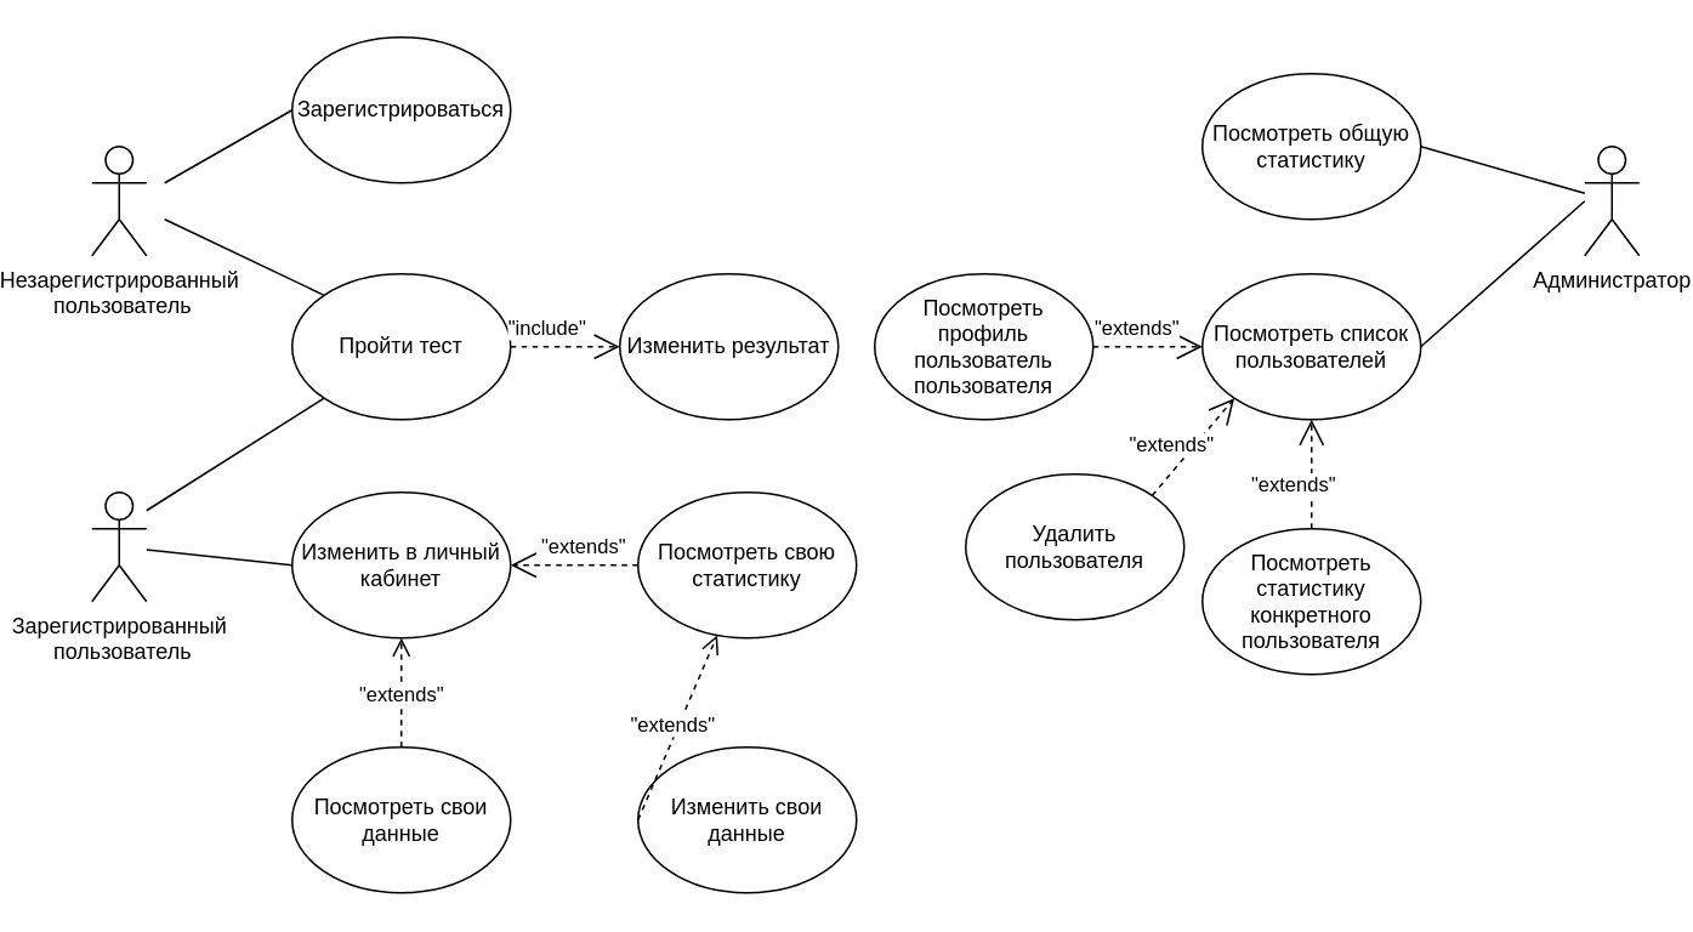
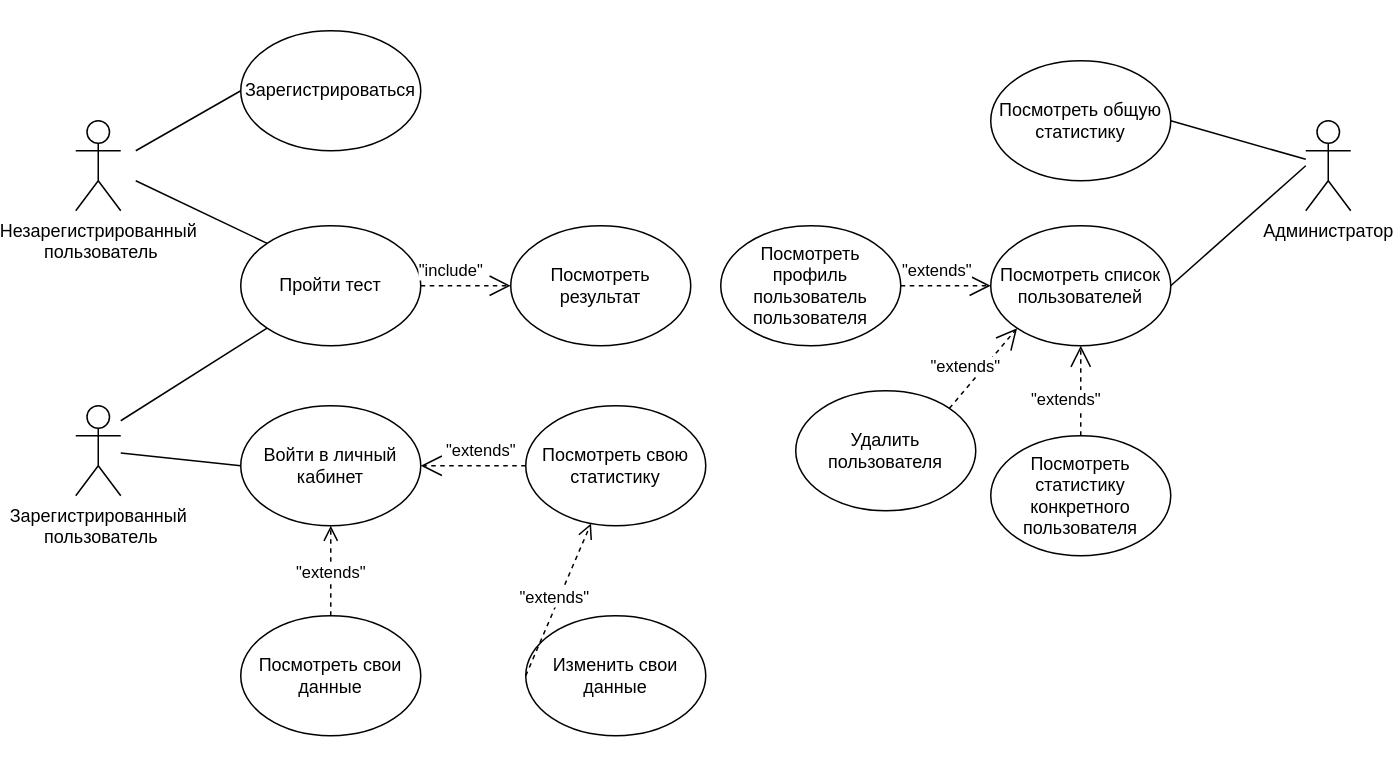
  <mxCell id="0" />
  <mxCell id="1" parent="0" />
- <mxCell id="2" value="Изменить в личный кабинет" style="ellipse;whiteSpace=wrap;html=1;" vertex="1" parent="1"><mxGeometry x="130" y="270" width="120" height="80" as="geometry" /></mxCell>
+ <mxCell id="2" value="Войти в личный кабинет" style="ellipse;whiteSpace=wrap;html=1;" vertex="1" parent="1"><mxGeometry x="130" y="270" width="120" height="80" as="geometry" /></mxCell>
  <mxCell id="3" value="Посмотреть свою статистику" style="ellipse;whiteSpace=wrap;html=1;" vertex="1" parent="1"><mxGeometry x="320" y="270" width="120" height="80" as="geometry" /></mxCell>
  <mxCell id="4" value="Зарегистрироваться" style="ellipse;whiteSpace=wrap;html=1;" vertex="1" parent="1"><mxGeometry x="130" y="20" width="120" height="80" as="geometry" /></mxCell>
  <mxCell id="5" value="Посмотреть общую статистику" style="ellipse;whiteSpace=wrap;html=1;" vertex="1" parent="1"><mxGeometry x="630" y="40" width="120" height="80" as="geometry" /></mxCell>
  <mxCell id="6" value="Незарегистрированный&lt;br&gt;&amp;nbsp;пользователь" style="shape=umlActor;verticalLabelPosition=bottom;verticalAlign=top;html=1;outlineConnect=0;" vertex="1" parent="1"><mxGeometry x="20" y="80" width="30" height="60" as="geometry" /></mxCell>
  <mxCell id="7" value="Зарегистрированный&lt;br&gt;&amp;nbsp;пользователь" style="shape=umlActor;verticalLabelPosition=bottom;verticalAlign=top;html=1;outlineConnect=0;" vertex="1" parent="1"><mxGeometry x="20" y="270" width="30" height="60" as="geometry" /></mxCell>
  <mxCell id="8" value="Администратор" style="shape=umlActor;verticalLabelPosition=bottom;verticalAlign=top;html=1;outlineConnect=0;" vertex="1" parent="1"><mxGeometry x="840" y="80" width="30" height="60" as="geometry" /></mxCell>
  <mxCell id="9" value="Изменить свои данные" style="ellipse;whiteSpace=wrap;html=1;" vertex="1" parent="1"><mxGeometry x="320" y="410" width="120" height="80" as="geometry" /></mxCell>
  <mxCell id="10" value="Посмотреть свои данные" style="ellipse;whiteSpace=wrap;html=1;" vertex="1" parent="1"><mxGeometry x="130" y="410" width="120" height="80" as="geometry" /></mxCell>
  <mxCell id="11" value="Посмотреть список пользователей" style="ellipse;whiteSpace=wrap;html=1;" vertex="1" parent="1"><mxGeometry x="630" y="150" width="120" height="80" as="geometry" /></mxCell>
  <mxCell id="12" value="Пройти тест" style="ellipse;whiteSpace=wrap;html=1;" vertex="1" parent="1"><mxGeometry x="130" y="150" width="120" height="80" as="geometry" /></mxCell>
  <mxCell id="13" value="Посмотреть статистику конкретного пользователя" style="ellipse;whiteSpace=wrap;html=1;" vertex="1" parent="1"><mxGeometry x="630" y="290" width="120" height="80" as="geometry" /></mxCell>
  <mxCell id="14" value="Посмотреть профиль пользователь пользователя" style="ellipse;whiteSpace=wrap;html=1;" vertex="1" parent="1"><mxGeometry x="450" y="150" width="120" height="80" as="geometry" /></mxCell>
  <mxCell id="15" value="Удалить пользователя" style="ellipse;whiteSpace=wrap;html=1;" vertex="1" parent="1"><mxGeometry x="500" y="260" width="120" height="80" as="geometry" /></mxCell>
  <mxCell id="16" value="" style="endArrow=none;html=1;entryX=0;entryY=0.5;entryDx=0;entryDy=0;" edge="1" parent="1" target="4"><mxGeometry width="50" height="50" relative="1" as="geometry"><mxPoint x="60" y="100" as="sourcePoint" /><mxPoint x="140" y="100" as="targetPoint" /></mxGeometry></mxCell>
  <mxCell id="17" value="" style="endArrow=none;html=1;entryX=0;entryY=0;entryDx=0;entryDy=0;" edge="1" parent="1" target="12"><mxGeometry width="50" height="50" relative="1" as="geometry"><mxPoint x="60" y="120" as="sourcePoint" /><mxPoint x="190" y="110" as="targetPoint" /></mxGeometry></mxCell>
  <mxCell id="18" value="" style="endArrow=none;html=1;entryX=0;entryY=1;entryDx=0;entryDy=0;" edge="1" parent="1" target="12"><mxGeometry width="50" height="50" relative="1" as="geometry"><mxPoint x="50" y="280" as="sourcePoint" /><mxPoint x="120" y="230" as="targetPoint" /></mxGeometry></mxCell>
  <mxCell id="19" value="" style="endArrow=none;html=1;entryX=0;entryY=0.5;entryDx=0;entryDy=0;" edge="1" parent="1" source="7" target="2"><mxGeometry width="50" height="50" relative="1" as="geometry"><mxPoint x="130" y="400" as="sourcePoint" /><mxPoint x="180" y="350" as="targetPoint" /></mxGeometry></mxCell>
- <mxCell id="20" value="Изменить результат" style="ellipse;whiteSpace=wrap;html=1;" vertex="1" parent="1"><mxGeometry x="310" y="150" width="120" height="80" as="geometry" /></mxCell>
+ <mxCell id="20" value="Посмотреть результат" style="ellipse;whiteSpace=wrap;html=1;" vertex="1" parent="1"><mxGeometry x="310" y="150" width="120" height="80" as="geometry" /></mxCell>
  <mxCell id="21" value="&quot;include&quot;" style="endArrow=open;endSize=12;dashed=1;html=1;exitX=1;exitY=0.5;exitDx=0;exitDy=0;entryX=0;entryY=0.5;entryDx=0;entryDy=0;" edge="1" parent="1" source="12" target="20"><mxGeometry x="0.333" y="22" width="160" relative="1" as="geometry"><mxPoint x="230" y="250" as="sourcePoint" /><mxPoint x="390" y="250" as="targetPoint" /><Array as="points"><mxPoint x="290" y="190" /></Array><mxPoint x="-20" y="12" as="offset" /></mxGeometry></mxCell>
  <mxCell id="22" value="&quot;extends&quot;" style="endArrow=open;endSize=12;dashed=1;html=1;exitX=0;exitY=0.5;exitDx=0;exitDy=0;entryX=1;entryY=0.5;entryDx=0;entryDy=0;" edge="1" parent="1" source="3" target="2"><mxGeometry x="-0.143" y="-10" width="160" relative="1" as="geometry"><mxPoint x="270" y="250" as="sourcePoint" /><mxPoint x="430" y="250" as="targetPoint" /><mxPoint as="offset" /></mxGeometry></mxCell>
  <mxCell id="23" value="&quot;extends&quot;" style="html=1;verticalAlign=bottom;endArrow=open;dashed=1;endSize=8;entryX=0.5;entryY=1;entryDx=0;entryDy=0;exitX=0.5;exitY=0;exitDx=0;exitDy=0;" edge="1" parent="1" source="10" target="2"><mxGeometry x="-0.333" relative="1" as="geometry"><mxPoint x="360" y="370" as="sourcePoint" /><mxPoint x="280" y="370" as="targetPoint" /><mxPoint as="offset" /></mxGeometry></mxCell>
  <mxCell id="24" value="&quot;extends&quot;" style="html=1;verticalAlign=bottom;endArrow=open;dashed=1;endSize=8;exitX=0;exitY=0.5;exitDx=0;exitDy=0;" edge="1" parent="1" source="9" target="3"><mxGeometry x="-0.143" relative="1" as="geometry"><mxPoint x="200" y="420" as="sourcePoint" /><mxPoint x="200" y="360" as="targetPoint" /><mxPoint as="offset" /></mxGeometry></mxCell>
  <mxCell id="25" value="" style="endArrow=none;html=1;exitX=1;exitY=0.5;exitDx=0;exitDy=0;" edge="1" parent="1" source="5" target="8"><mxGeometry width="50" height="50" relative="1" as="geometry"><mxPoint x="740" y="120" as="sourcePoint" /><mxPoint x="810" y="80" as="targetPoint" /></mxGeometry></mxCell>
  <mxCell id="26" value="" style="endArrow=none;html=1;entryX=0;entryY=0.5;entryDx=0;entryDy=0;exitX=1;exitY=0.5;exitDx=0;exitDy=0;" edge="1" parent="1" source="11"><mxGeometry width="50" height="50" relative="1" as="geometry"><mxPoint x="770" y="150" as="sourcePoint" /><mxPoint x="840" y="110" as="targetPoint" /></mxGeometry></mxCell>
  <mxCell id="27" value="&quot;extends&quot;" style="endArrow=open;endSize=12;dashed=1;html=1;exitX=1;exitY=0.5;exitDx=0;exitDy=0;" edge="1" parent="1" source="14" target="11"><mxGeometry x="-0.2" y="10" width="160" relative="1" as="geometry"><mxPoint x="330" y="320" as="sourcePoint" /><mxPoint x="260" y="320" as="targetPoint" /><mxPoint as="offset" /></mxGeometry></mxCell>
  <mxCell id="28" value="&quot;extends&quot;" style="endArrow=open;endSize=12;dashed=1;html=1;exitX=1;exitY=0;exitDx=0;exitDy=0;entryX=0;entryY=1;entryDx=0;entryDy=0;" edge="1" parent="1" source="15" target="11"><mxGeometry x="-0.2" y="10" width="160" relative="1" as="geometry"><mxPoint x="580" y="200" as="sourcePoint" /><mxPoint x="640" y="200" as="targetPoint" /><mxPoint as="offset" /></mxGeometry></mxCell>
  <mxCell id="29" value="&quot;extends&quot;" style="endArrow=open;endSize=12;dashed=1;html=1;exitX=0.5;exitY=0;exitDx=0;exitDy=0;entryX=0.5;entryY=1;entryDx=0;entryDy=0;" edge="1" parent="1" source="13" target="11"><mxGeometry x="-0.2" y="10" width="160" relative="1" as="geometry"><mxPoint x="590" y="210" as="sourcePoint" /><mxPoint x="650" y="210" as="targetPoint" /><mxPoint as="offset" /></mxGeometry></mxCell>
